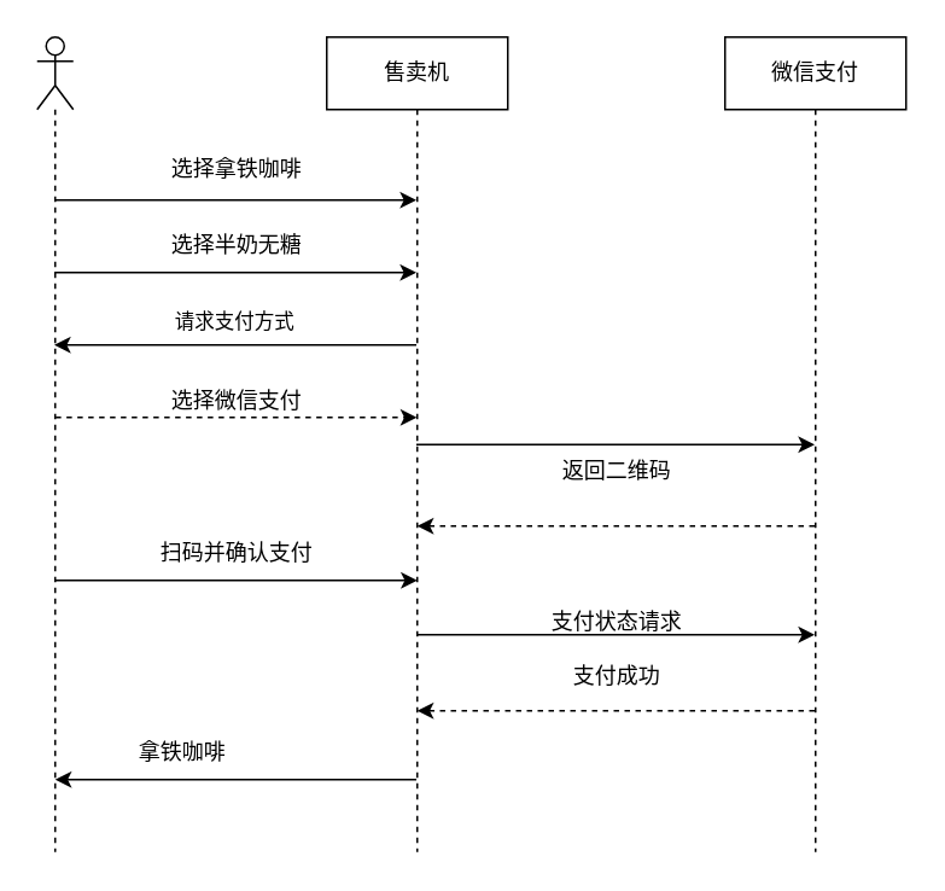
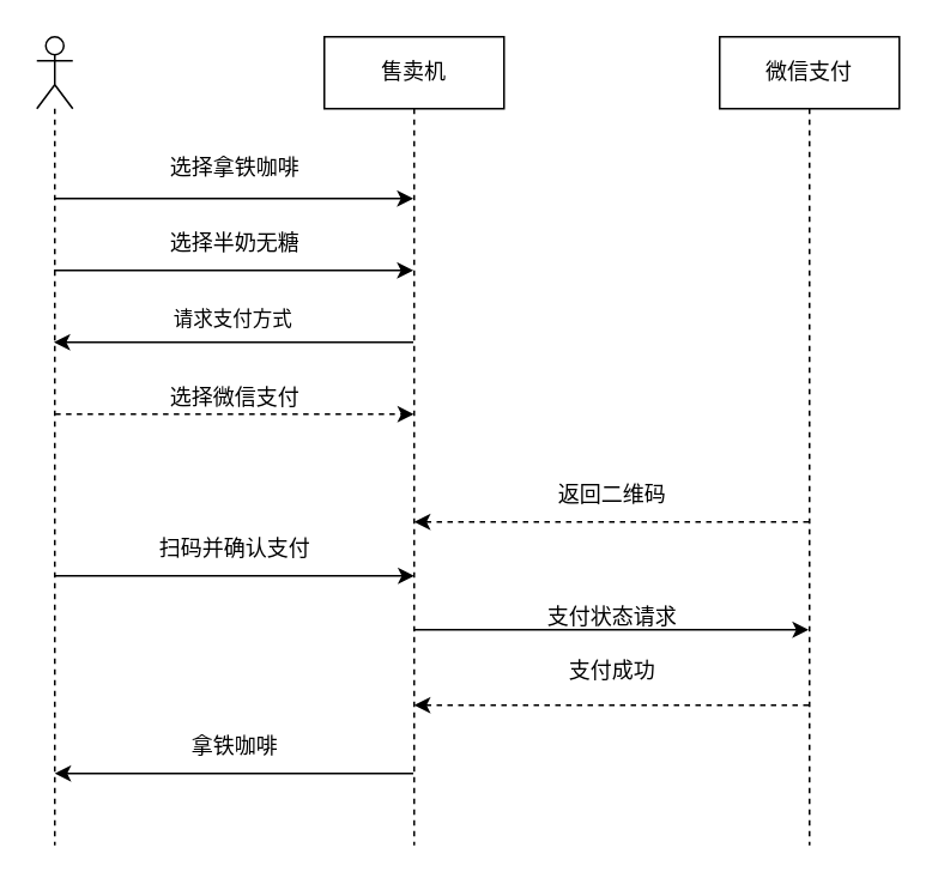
  <mxCell id="0" />
  <mxCell id="1" parent="0" />
  <mxCell id="2" style="edgeStyle=orthogonalEdgeStyle;rounded=0;orthogonalLoop=1;jettySize=auto;html=1;curved=0;" edge="1" parent="1" source="5" target="8"><mxGeometry relative="1" as="geometry"><Array as="points"><mxPoint x="130" y="190" /><mxPoint x="130" y="190" /></Array></mxGeometry></mxCell>
  <mxCell id="3" value="请求支付方式" style="edgeLabel;html=1;align=center;verticalAlign=middle;resizable=0;points=[];" vertex="1" connectable="0" parent="2"><mxGeometry x="0.015" y="-8" relative="1" as="geometry"><mxPoint y="-6" as="offset" /></mxGeometry></mxCell>
- <mxCell id="4" style="edgeStyle=orthogonalEdgeStyle;rounded=0;orthogonalLoop=1;jettySize=auto;html=1;curved=0;" edge="1" parent="1" source="5" target="9"><mxGeometry relative="1" as="geometry" /></mxCell>
  <mxCell id="5" value="售卖机" style="shape=umlLifeline;perimeter=lifelinePerimeter;whiteSpace=wrap;html=1;container=1;dropTarget=0;collapsible=0;recursiveResize=0;outlineConnect=0;portConstraint=eastwest;newEdgeStyle={&quot;curved&quot;:0,&quot;rounded&quot;:0};" vertex="1" parent="1"><mxGeometry x="180" y="20" width="100" height="450" as="geometry" /></mxCell>
  <mxCell id="6" style="edgeStyle=orthogonalEdgeStyle;rounded=0;orthogonalLoop=1;jettySize=auto;html=1;curved=0;" edge="1" parent="1" source="8" target="5"><mxGeometry relative="1" as="geometry"><Array as="points"><mxPoint x="130" y="110" /><mxPoint x="130" y="110" /></Array></mxGeometry></mxCell>
  <mxCell id="7" style="edgeStyle=orthogonalEdgeStyle;rounded=0;orthogonalLoop=1;jettySize=auto;html=1;curved=0;" edge="1" parent="1" source="8" target="5"><mxGeometry relative="1" as="geometry"><Array as="points"><mxPoint x="130" y="150" /><mxPoint x="130" y="150" /></Array></mxGeometry></mxCell>
  <mxCell id="8" value="" style="shape=umlLifeline;perimeter=lifelinePerimeter;whiteSpace=wrap;html=1;container=1;dropTarget=0;collapsible=0;recursiveResize=0;outlineConnect=0;portConstraint=eastwest;newEdgeStyle={&quot;curved&quot;:0,&quot;rounded&quot;:0};participant=umlActor;" vertex="1" parent="1"><mxGeometry x="20" y="20" width="20" height="450" as="geometry" /></mxCell>
  <mxCell id="9" value="微信支付" style="shape=umlLifeline;perimeter=lifelinePerimeter;whiteSpace=wrap;html=1;container=1;dropTarget=0;collapsible=0;recursiveResize=0;outlineConnect=0;portConstraint=eastwest;newEdgeStyle={&quot;curved&quot;:0,&quot;rounded&quot;:0};" vertex="1" parent="1"><mxGeometry x="400" y="20" width="100" height="450" as="geometry" /></mxCell>
  <mxCell id="10" value="选择拿铁咖啡" style="text;html=1;align=center;verticalAlign=middle;resizable=0;points=[];autosize=1;strokeColor=none;fillColor=none;" vertex="1" parent="1"><mxGeometry x="80" y="78" width="100" height="30" as="geometry" /></mxCell>
  <mxCell id="11" value="选择半奶无糖" style="text;html=1;align=center;verticalAlign=middle;resizable=0;points=[];autosize=1;strokeColor=none;fillColor=none;" vertex="1" parent="1"><mxGeometry x="80" y="120" width="100" height="30" as="geometry" /></mxCell>
  <mxCell id="12" value="" style="edgeStyle=none;orthogonalLoop=1;jettySize=auto;html=1;rounded=0;dashed=1;" edge="1" parent="1"><mxGeometry width="100" relative="1" as="geometry"><mxPoint x="30.25" y="230" as="sourcePoint" /><mxPoint x="229.75" y="230" as="targetPoint" /><Array as="points" /></mxGeometry></mxCell>
  <mxCell id="13" value="选择微信支付" style="text;html=1;align=center;verticalAlign=middle;resizable=0;points=[];autosize=1;strokeColor=none;fillColor=none;" vertex="1" parent="1"><mxGeometry x="80" y="206" width="100" height="30" as="geometry" /></mxCell>
  <mxCell id="14" value="" style="edgeStyle=none;orthogonalLoop=1;jettySize=auto;html=1;rounded=0;" edge="1" parent="1" target="5"><mxGeometry width="100" relative="1" as="geometry"><mxPoint x="230" y="290" as="sourcePoint" /><mxPoint x="330" y="290" as="targetPoint" /><Array as="points" /></mxGeometry></mxCell>
  <mxCell id="15" style="edgeStyle=orthogonalEdgeStyle;rounded=0;orthogonalLoop=1;jettySize=auto;html=1;curved=0;dashed=1;" edge="1" parent="1" source="9"><mxGeometry relative="1" as="geometry"><mxPoint x="430" y="290" as="sourcePoint" /><mxPoint x="230" y="290" as="targetPoint" /><Array as="points"><mxPoint x="430" y="290" /><mxPoint x="430" y="290" /></Array></mxGeometry></mxCell>
- <mxCell id="16" value="返回二维码" style="text;html=1;align=center;verticalAlign=middle;resizable=0;points=[];autosize=1;strokeColor=none;fillColor=none;" vertex="1" parent="1"><mxGeometry x="300" y="245" width="80" height="30" as="geometry" /></mxCell>
+ <mxCell id="16" value="返回二维码" style="text;html=1;align=center;verticalAlign=middle;resizable=0;points=[];autosize=1;strokeColor=none;fillColor=none;" vertex="1" parent="1"><mxGeometry x="300" y="260" width="80" height="30" as="geometry" /></mxCell>
  <mxCell id="17" value="" style="edgeStyle=none;orthogonalLoop=1;jettySize=auto;html=1;rounded=0;" edge="1" parent="1"><mxGeometry width="100" relative="1" as="geometry"><mxPoint x="30" y="320" as="sourcePoint" /><mxPoint x="230" y="320" as="targetPoint" /><Array as="points" /></mxGeometry></mxCell>
  <mxCell id="18" value="扫码并确认支付" style="text;html=1;align=center;verticalAlign=middle;resizable=0;points=[];autosize=1;strokeColor=none;fillColor=none;" vertex="1" parent="1"><mxGeometry x="75" y="290" width="110" height="30" as="geometry" /></mxCell>
  <mxCell id="19" value="" style="edgeStyle=none;orthogonalLoop=1;jettySize=auto;html=1;rounded=0;" edge="1" parent="1" target="9"><mxGeometry width="100" relative="1" as="geometry"><mxPoint x="230" y="350" as="sourcePoint" /><mxPoint x="330" y="350" as="targetPoint" /><Array as="points" /></mxGeometry></mxCell>
  <mxCell id="20" value="支付状态请求" style="text;html=1;align=center;verticalAlign=middle;resizable=0;points=[];autosize=1;strokeColor=none;fillColor=none;" vertex="1" parent="1"><mxGeometry x="290" y="328" width="100" height="30" as="geometry" /></mxCell>
  <mxCell id="21" value="" style="edgeStyle=none;orthogonalLoop=1;jettySize=auto;html=1;rounded=0;dashed=1;" edge="1" parent="1"><mxGeometry width="100" relative="1" as="geometry"><mxPoint x="449.5" y="392" as="sourcePoint" /><mxPoint x="230" y="392" as="targetPoint" /><Array as="points" /></mxGeometry></mxCell>
  <mxCell id="22" value="支付成功" style="text;html=1;align=center;verticalAlign=middle;resizable=0;points=[];autosize=1;strokeColor=none;fillColor=none;" vertex="1" parent="1"><mxGeometry x="305" y="358" width="70" height="30" as="geometry" /></mxCell>
  <mxCell id="23" value="" style="edgeStyle=none;orthogonalLoop=1;jettySize=auto;html=1;rounded=0;" edge="1" parent="1" source="5"><mxGeometry width="100" relative="1" as="geometry"><mxPoint x="130" y="430" as="sourcePoint" /><mxPoint x="30" y="430" as="targetPoint" /><Array as="points" /></mxGeometry></mxCell>
- <mxCell id="24" value="拿铁咖啡" style="text;html=1;align=center;verticalAlign=middle;resizable=0;points=[];autosize=1;strokeColor=none;fillColor=none;" vertex="1" parent="1"><mxGeometry x="65" y="400" width="70" height="30" as="geometry" /></mxCell>
+ <mxCell id="24" value="拿铁咖啡" style="text;html=1;align=center;verticalAlign=middle;resizable=0;points=[];autosize=1;strokeColor=none;fillColor=none;" vertex="1" parent="1"><mxGeometry x="95" y="400" width="70" height="30" as="geometry" /></mxCell>
